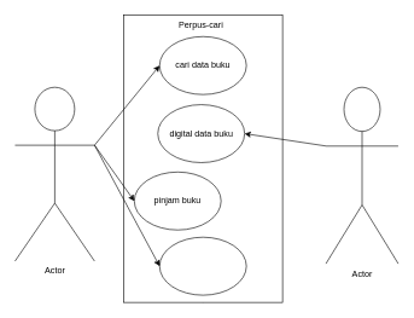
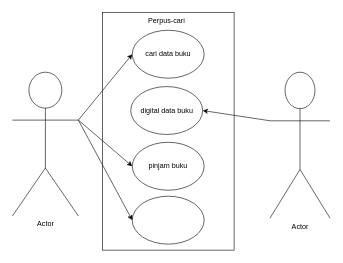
  <mxCell id="0" />
  <mxCell id="1" parent="0" />
  <mxCell id="2" style="edgeStyle=orthogonalEdgeStyle;rounded=0;orthogonalLoop=1;jettySize=auto;html=1;exitX=0.5;exitY=1;exitDx=0;exitDy=0;" edge="1" parent="1" source="3"><mxGeometry relative="1" as="geometry"><mxPoint x="280" y="407" as="targetPoint" /></mxGeometry></mxCell>
  <mxCell id="3" value="" style="rounded=0;whiteSpace=wrap;html=1;" vertex="1" parent="1"><mxGeometry x="170" y="20" width="220" height="397" as="geometry" /></mxCell>
  <mxCell id="4" value="digital data buku" style="ellipse;whiteSpace=wrap;html=1;" vertex="1" parent="1"><mxGeometry x="217.5" y="144" width="120" height="80" as="geometry" /></mxCell>
- <mxCell id="5" value="pinjam buku" style="ellipse;whiteSpace=wrap;html=1;" vertex="1" parent="1"><mxGeometry x="185" y="237" width="120" height="80" as="geometry" /></mxCell>
+ <mxCell id="5" value="pinjam buku" style="ellipse;whiteSpace=wrap;html=1;" vertex="1" parent="1"><mxGeometry x="220" y="237" width="120" height="80" as="geometry" /></mxCell>
  <mxCell id="6" value="" style="ellipse;whiteSpace=wrap;html=1;" vertex="1" parent="1"><mxGeometry x="220" y="327" width="120" height="80" as="geometry" /></mxCell>
  <mxCell id="7" value="cari data buku&lt;br&gt;" style="ellipse;whiteSpace=wrap;html=1;" vertex="1" parent="1"><mxGeometry x="220" y="50" width="120" height="80" as="geometry" /></mxCell>
  <mxCell id="8" value="Perpus-cari" style="text;html=1;strokeColor=none;fillColor=none;align=center;verticalAlign=middle;whiteSpace=wrap;rounded=0;" vertex="1" parent="1"><mxGeometry x="235" y="20" width="85" height="30" as="geometry" /></mxCell>
  <mxCell id="9" value="Actor" style="shape=umlActor;verticalLabelPosition=bottom;verticalAlign=top;html=1;outlineConnect=0;" vertex="1" parent="1"><mxGeometry x="20" y="120" width="110" height="240" as="geometry" /></mxCell>
  <mxCell id="10" value="" style="endArrow=classic;html=1;rounded=0;entryX=0;entryY=0.5;entryDx=0;entryDy=0;" edge="1" parent="1" target="7"><mxGeometry width="50" height="50" relative="1" as="geometry"><mxPoint x="130" y="200" as="sourcePoint" /><mxPoint x="180" y="150" as="targetPoint" /></mxGeometry></mxCell>
  <mxCell id="11" value="" style="endArrow=classic;html=1;rounded=0;exitX=1;exitY=0.333;exitDx=0;exitDy=0;exitPerimeter=0;entryX=0;entryY=0.5;entryDx=0;entryDy=0;" edge="1" parent="1" source="9" target="5"><mxGeometry width="50" height="50" relative="1" as="geometry"><mxPoint x="120" y="243.5" as="sourcePoint" /><mxPoint x="170" y="193.5" as="targetPoint" /></mxGeometry></mxCell>
  <mxCell id="12" value="" style="endArrow=classic;html=1;rounded=0;exitX=1;exitY=0.333;exitDx=0;exitDy=0;exitPerimeter=0;entryX=0;entryY=0.5;entryDx=0;entryDy=0;" edge="1" parent="1" source="9" target="6"><mxGeometry width="50" height="50" relative="1" as="geometry"><mxPoint x="250" y="240" as="sourcePoint" /><mxPoint x="300" y="190" as="targetPoint" /></mxGeometry></mxCell>
  <mxCell id="13" value="Actor" style="shape=umlActor;verticalLabelPosition=bottom;verticalAlign=top;html=1;outlineConnect=0;" vertex="1" parent="1"><mxGeometry x="450" y="120" width="100" height="243.5" as="geometry" /></mxCell>
  <mxCell id="14" value="" style="endArrow=classic;html=1;rounded=0;exitX=0;exitY=0.333;exitDx=0;exitDy=0;exitPerimeter=0;entryX=1;entryY=0.5;entryDx=0;entryDy=0;" edge="1" parent="1" source="13" target="4"><mxGeometry width="50" height="50" relative="1" as="geometry"><mxPoint x="250" y="240" as="sourcePoint" /><mxPoint x="300" y="190" as="targetPoint" /></mxGeometry></mxCell>
